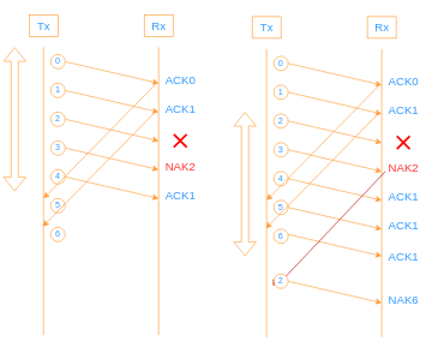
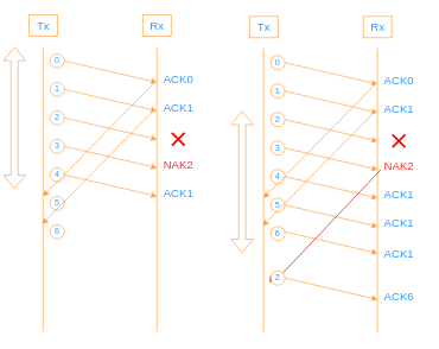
  <mxCell id="0" />
  <mxCell id="1" parent="0" />
  <mxCell id="2" value="" style="endArrow=none;html=1;strokeColor=#FF9933;fontColor=#3399FF;" edge="1" parent="1"><mxGeometry width="50" height="50" relative="1" as="geometry"><mxPoint x="60" y="465" as="sourcePoint" /><mxPoint x="60" y="65" as="targetPoint" /></mxGeometry></mxCell>
  <mxCell id="3" value="" style="endArrow=none;html=1;strokeColor=#FF9933;fontColor=#3399FF;" edge="1" parent="1"><mxGeometry width="50" height="50" relative="1" as="geometry"><mxPoint x="220" y="465" as="sourcePoint" /><mxPoint x="220" y="65" as="targetPoint" /></mxGeometry></mxCell>
  <mxCell id="4" value="&lt;font style=&quot;font-size: 16px;&quot;&gt;Tx&lt;/font&gt;" style="text;html=1;align=center;verticalAlign=middle;resizable=0;points=[];autosize=1;strokeColor=#FF9933;fillColor=none;fontColor=#3399FF;" vertex="1" parent="1"><mxGeometry x="40" y="20" width="40" height="30" as="geometry" /></mxCell>
  <mxCell id="5" value="&lt;font style=&quot;font-size: 16px;&quot;&gt;Rx&lt;/font&gt;" style="text;html=1;align=center;verticalAlign=middle;resizable=0;points=[];autosize=1;strokeColor=#FF9933;fillColor=none;fontColor=#3399FF;" vertex="1" parent="1"><mxGeometry x="200" y="20" width="40" height="30" as="geometry" /></mxCell>
  <mxCell id="6" style="edgeStyle=none;html=1;exitX=1;exitY=0.5;exitDx=0;exitDy=0;strokeColor=#FF9933;fontColor=#3399FF;" edge="1" parent="1" source="7"><mxGeometry relative="1" as="geometry"><mxPoint x="220" y="115" as="targetPoint" /></mxGeometry></mxCell>
  <mxCell id="7" value="0" style="ellipse;whiteSpace=wrap;html=1;aspect=fixed;strokeColor=#FF9933;fontColor=#3399FF;" vertex="1" parent="1"><mxGeometry x="70" y="75" width="20" height="20" as="geometry" /></mxCell>
  <mxCell id="8" value="1" style="ellipse;whiteSpace=wrap;html=1;aspect=fixed;strokeColor=#FF9933;fontColor=#3399FF;" vertex="1" parent="1"><mxGeometry x="70" y="115" width="20" height="20" as="geometry" /></mxCell>
  <mxCell id="9" value="2" style="ellipse;whiteSpace=wrap;html=1;aspect=fixed;strokeColor=#FF9933;fontColor=#3399FF;" vertex="1" parent="1"><mxGeometry x="70" y="155" width="20" height="20" as="geometry" /></mxCell>
  <mxCell id="10" value="3" style="ellipse;whiteSpace=wrap;html=1;aspect=fixed;strokeColor=#FF9933;fontColor=#3399FF;" vertex="1" parent="1"><mxGeometry x="70" y="195" width="20" height="20" as="geometry" /></mxCell>
  <mxCell id="11" value="4" style="ellipse;whiteSpace=wrap;html=1;aspect=fixed;strokeColor=#FF9933;fontColor=#3399FF;" vertex="1" parent="1"><mxGeometry x="70" y="235" width="20" height="20" as="geometry" /></mxCell>
  <mxCell id="12" value="5" style="ellipse;whiteSpace=wrap;html=1;aspect=fixed;strokeColor=#FF9933;fontColor=#3399FF;" vertex="1" parent="1"><mxGeometry x="70" y="275" width="20" height="20" as="geometry" /></mxCell>
  <mxCell id="13" value="6" style="ellipse;whiteSpace=wrap;html=1;aspect=fixed;strokeColor=#FF9933;fontColor=#3399FF;" vertex="1" parent="1"><mxGeometry x="70" y="315" width="20" height="20" as="geometry" /></mxCell>
  <mxCell id="14" value="" style="shape=flexArrow;endArrow=classic;startArrow=classic;html=1;strokeColor=#FF9933;fontColor=#3399FF;" edge="1" parent="1"><mxGeometry width="100" height="100" relative="1" as="geometry"><mxPoint x="20" y="265" as="sourcePoint" /><mxPoint x="20" y="65" as="targetPoint" /></mxGeometry></mxCell>
  <mxCell id="15" style="edgeStyle=none;html=1;exitX=1;exitY=0.5;exitDx=0;exitDy=0;strokeColor=#FF9933;fontColor=#3399FF;" edge="1" parent="1"><mxGeometry relative="1" as="geometry"><mxPoint x="220" y="155" as="targetPoint" /><mxPoint x="90" y="125" as="sourcePoint" /></mxGeometry></mxCell>
  <mxCell id="16" style="edgeStyle=none;html=1;exitX=1;exitY=0.5;exitDx=0;exitDy=0;strokeColor=#FF9933;fontColor=#3399FF;" edge="1" parent="1"><mxGeometry relative="1" as="geometry"><mxPoint x="220" y="195" as="targetPoint" /><mxPoint x="90" y="165" as="sourcePoint" /></mxGeometry></mxCell>
  <mxCell id="17" style="edgeStyle=none;html=1;exitX=1;exitY=0.5;exitDx=0;exitDy=0;strokeColor=#FF9933;fontColor=#3399FF;" edge="1" parent="1"><mxGeometry relative="1" as="geometry"><mxPoint x="220" y="235" as="targetPoint" /><mxPoint x="90" y="205" as="sourcePoint" /></mxGeometry></mxCell>
  <mxCell id="18" style="edgeStyle=none;html=1;exitX=1;exitY=0.5;exitDx=0;exitDy=0;strokeColor=#FF9933;fontColor=#3399FF;" edge="1" parent="1"><mxGeometry relative="1" as="geometry"><mxPoint x="220" y="275" as="targetPoint" /><mxPoint x="90" y="245" as="sourcePoint" /></mxGeometry></mxCell>
  <mxCell id="19" value="&lt;span style=&quot;font-size: 16px;&quot;&gt;ACK0&lt;/span&gt;" style="text;html=1;align=center;verticalAlign=middle;resizable=0;points=[];autosize=1;strokeColor=none;fillColor=none;fontColor=#3399FF;" vertex="1" parent="1"><mxGeometry x="215" y="95" width="70" height="30" as="geometry" /></mxCell>
  <mxCell id="20" value="&lt;span style=&quot;font-size: 16px;&quot;&gt;ACK1&lt;/span&gt;" style="text;html=1;align=center;verticalAlign=middle;resizable=0;points=[];autosize=1;strokeColor=none;fillColor=none;fontColor=#3399FF;" vertex="1" parent="1"><mxGeometry x="215" y="135" width="70" height="30" as="geometry" /></mxCell>
  <mxCell id="21" value="" style="shape=mxgraph.mockup.markup.redX;fillColor=#ff0000;html=1;shadow=0;strokeColor=none;fontSize=16;fontColor=#3399FF;" vertex="1" parent="1"><mxGeometry x="240" y="185" width="20" height="20" as="geometry" /></mxCell>
  <mxCell id="22" value="" style="endArrow=classic;html=1;fontSize=16;exitX=0.014;exitY=0.7;exitDx=0;exitDy=0;exitPerimeter=0;strokeColor=#FF9933;fontColor=#3399FF;" edge="1" parent="1" source="19"><mxGeometry width="50" height="50" relative="1" as="geometry"><mxPoint x="170" y="-25" as="sourcePoint" /><mxPoint x="60" y="275" as="targetPoint" /></mxGeometry></mxCell>
  <mxCell id="23" value="" style="endArrow=classic;html=1;fontSize=16;exitX=0.014;exitY=0.7;exitDx=0;exitDy=0;exitPerimeter=0;strokeColor=#FF9933;fontColor=#3399FF;" edge="1" parent="1"><mxGeometry width="50" height="50" relative="1" as="geometry"><mxPoint x="215" y="155" as="sourcePoint" /><mxPoint x="59.02" y="314" as="targetPoint" /></mxGeometry></mxCell>
  <mxCell id="24" value="&lt;span style=&quot;font-size: 16px;&quot;&gt;ACK1&lt;/span&gt;" style="text;html=1;align=center;verticalAlign=middle;resizable=0;points=[];autosize=1;strokeColor=none;fillColor=none;fontColor=#3399FF;" vertex="1" parent="1"><mxGeometry x="215" y="255" width="70" height="30" as="geometry" /></mxCell>
  <mxCell id="25" value="&lt;span style=&quot;font-size: 16px;&quot;&gt;&lt;font color=&quot;#ff3333&quot;&gt;NAK2&lt;/font&gt;&lt;/span&gt;" style="text;html=1;align=center;verticalAlign=middle;resizable=0;points=[];autosize=1;strokeColor=none;fillColor=none;fontColor=#3399FF;" vertex="1" parent="1"><mxGeometry x="215" y="215" width="70" height="30" as="geometry" /></mxCell>
  <mxCell id="26" value="" style="endArrow=none;html=1;strokeColor=#FF9933;fontColor=#3399FF;" edge="1" parent="1"><mxGeometry width="50" height="50" relative="1" as="geometry"><mxPoint x="370" y="467.5" as="sourcePoint" /><mxPoint x="370" y="67.5" as="targetPoint" /></mxGeometry></mxCell>
  <mxCell id="27" value="" style="endArrow=none;html=1;strokeColor=#FF9933;fontColor=#3399FF;" edge="1" parent="1"><mxGeometry width="50" height="50" relative="1" as="geometry"><mxPoint x="530" y="467.5" as="sourcePoint" /><mxPoint x="530" y="67.5" as="targetPoint" /></mxGeometry></mxCell>
  <mxCell id="28" value="&lt;font style=&quot;font-size: 16px;&quot;&gt;Tx&lt;/font&gt;" style="text;html=1;align=center;verticalAlign=middle;resizable=0;points=[];autosize=1;strokeColor=#FF9933;fillColor=none;fontColor=#3399FF;" vertex="1" parent="1"><mxGeometry x="350" y="22.5" width="40" height="30" as="geometry" /></mxCell>
  <mxCell id="29" value="&lt;font style=&quot;font-size: 16px;&quot;&gt;Rx&lt;/font&gt;" style="text;html=1;align=center;verticalAlign=middle;resizable=0;points=[];autosize=1;strokeColor=#FF9933;fillColor=none;fontColor=#3399FF;" vertex="1" parent="1"><mxGeometry x="510" y="22.5" width="40" height="30" as="geometry" /></mxCell>
  <mxCell id="30" style="edgeStyle=none;html=1;exitX=1;exitY=0.5;exitDx=0;exitDy=0;strokeColor=#FF9933;fontColor=#3399FF;" edge="1" source="31" parent="1"><mxGeometry relative="1" as="geometry"><mxPoint x="530" y="117.5" as="targetPoint" /></mxGeometry></mxCell>
  <mxCell id="31" value="0" style="ellipse;whiteSpace=wrap;html=1;aspect=fixed;strokeColor=#FF9933;fontColor=#3399FF;" vertex="1" parent="1"><mxGeometry x="380" y="77.5" width="20" height="20" as="geometry" /></mxCell>
  <mxCell id="32" value="1" style="ellipse;whiteSpace=wrap;html=1;aspect=fixed;strokeColor=#FF9933;fontColor=#3399FF;" vertex="1" parent="1"><mxGeometry x="380" y="117.5" width="20" height="20" as="geometry" /></mxCell>
  <mxCell id="33" value="2" style="ellipse;whiteSpace=wrap;html=1;aspect=fixed;strokeColor=#FF9933;fontColor=#3399FF;" vertex="1" parent="1"><mxGeometry x="380" y="157.5" width="20" height="20" as="geometry" /></mxCell>
  <mxCell id="34" value="3" style="ellipse;whiteSpace=wrap;html=1;aspect=fixed;strokeColor=#FF9933;fontColor=#3399FF;" vertex="1" parent="1"><mxGeometry x="380" y="197.5" width="20" height="20" as="geometry" /></mxCell>
  <mxCell id="35" value="4" style="ellipse;whiteSpace=wrap;html=1;aspect=fixed;strokeColor=#FF9933;fontColor=#3399FF;" vertex="1" parent="1"><mxGeometry x="380" y="237.5" width="20" height="20" as="geometry" /></mxCell>
  <mxCell id="36" value="5" style="ellipse;whiteSpace=wrap;html=1;aspect=fixed;strokeColor=#FF9933;fontColor=#3399FF;" vertex="1" parent="1"><mxGeometry x="380" y="277.5" width="20" height="20" as="geometry" /></mxCell>
  <mxCell id="37" value="6" style="ellipse;whiteSpace=wrap;html=1;aspect=fixed;strokeColor=#FF9933;fontColor=#3399FF;" vertex="1" parent="1"><mxGeometry x="380" y="317.5" width="20" height="20" as="geometry" /></mxCell>
  <mxCell id="38" value="" style="shape=flexArrow;endArrow=classic;startArrow=classic;html=1;strokeColor=#FF9933;fontColor=#3399FF;" edge="1" parent="1"><mxGeometry width="100" height="100" relative="1" as="geometry"><mxPoint x="340" y="355" as="sourcePoint" /><mxPoint x="340" y="155" as="targetPoint" /></mxGeometry></mxCell>
  <mxCell id="39" style="edgeStyle=none;html=1;exitX=1;exitY=0.5;exitDx=0;exitDy=0;strokeColor=#FF9933;fontColor=#3399FF;" edge="1" parent="1"><mxGeometry relative="1" as="geometry"><mxPoint x="530" y="157.5" as="targetPoint" /><mxPoint x="400" y="127.5" as="sourcePoint" /></mxGeometry></mxCell>
  <mxCell id="40" style="edgeStyle=none;html=1;exitX=1;exitY=0.5;exitDx=0;exitDy=0;strokeColor=#FF9933;fontColor=#3399FF;" edge="1" parent="1"><mxGeometry relative="1" as="geometry"><mxPoint x="530" y="197.5" as="targetPoint" /><mxPoint x="400" y="167.5" as="sourcePoint" /></mxGeometry></mxCell>
  <mxCell id="41" style="edgeStyle=none;html=1;exitX=1;exitY=0.5;exitDx=0;exitDy=0;strokeColor=#FF9933;fontColor=#3399FF;" edge="1" parent="1"><mxGeometry relative="1" as="geometry"><mxPoint x="530" y="237.5" as="targetPoint" /><mxPoint x="400" y="207.5" as="sourcePoint" /></mxGeometry></mxCell>
  <mxCell id="42" style="edgeStyle=none;html=1;exitX=1;exitY=0.5;exitDx=0;exitDy=0;strokeColor=#FF9933;fontColor=#3399FF;" edge="1" parent="1"><mxGeometry relative="1" as="geometry"><mxPoint x="530" y="277.5" as="targetPoint" /><mxPoint x="400" y="247.5" as="sourcePoint" /></mxGeometry></mxCell>
  <mxCell id="43" value="&lt;span style=&quot;font-size: 16px;&quot;&gt;ACK0&lt;/span&gt;" style="text;html=1;align=center;verticalAlign=middle;resizable=0;points=[];autosize=1;strokeColor=none;fillColor=none;fontColor=#3399FF;" vertex="1" parent="1"><mxGeometry x="525" y="97.5" width="70" height="30" as="geometry" /></mxCell>
  <mxCell id="44" value="&lt;span style=&quot;font-size: 16px;&quot;&gt;ACK1&lt;/span&gt;" style="text;html=1;align=center;verticalAlign=middle;resizable=0;points=[];autosize=1;strokeColor=none;fillColor=none;fontColor=#3399FF;" vertex="1" parent="1"><mxGeometry x="525" y="137.5" width="70" height="30" as="geometry" /></mxCell>
  <mxCell id="45" value="" style="shape=mxgraph.mockup.markup.redX;fillColor=#ff0000;html=1;shadow=0;strokeColor=none;fontSize=16;fontColor=#3399FF;" vertex="1" parent="1"><mxGeometry x="550" y="187.5" width="20" height="20" as="geometry" /></mxCell>
  <mxCell id="46" value="" style="endArrow=classic;html=1;fontSize=16;exitX=0.014;exitY=0.7;exitDx=0;exitDy=0;exitPerimeter=0;strokeColor=#FF9933;fontColor=#3399FF;" edge="1" source="43" parent="1"><mxGeometry width="50" height="50" relative="1" as="geometry"><mxPoint x="480" y="-22.5" as="sourcePoint" /><mxPoint x="370" y="277.5" as="targetPoint" /></mxGeometry></mxCell>
  <mxCell id="47" value="" style="endArrow=classic;html=1;fontSize=16;exitX=0.014;exitY=0.7;exitDx=0;exitDy=0;exitPerimeter=0;strokeColor=#FF9933;fontColor=#3399FF;" edge="1" parent="1"><mxGeometry width="50" height="50" relative="1" as="geometry"><mxPoint x="525" y="157.5" as="sourcePoint" /><mxPoint x="369.02" y="316.5" as="targetPoint" /></mxGeometry></mxCell>
  <mxCell id="48" value="&lt;span style=&quot;font-size: 16px;&quot;&gt;ACK1&lt;/span&gt;" style="text;html=1;align=center;verticalAlign=middle;resizable=0;points=[];autosize=1;strokeColor=none;fillColor=none;fontColor=#3399FF;" vertex="1" parent="1"><mxGeometry x="525" y="257.5" width="70" height="30" as="geometry" /></mxCell>
  <mxCell id="49" value="&lt;span style=&quot;font-size: 16px;&quot;&gt;&lt;font color=&quot;#ff3333&quot;&gt;NAK2&lt;/font&gt;&lt;/span&gt;" style="text;html=1;align=center;verticalAlign=middle;resizable=0;points=[];autosize=1;strokeColor=none;fillColor=none;fontColor=#3399FF;" vertex="1" parent="1"><mxGeometry x="525" y="217.5" width="70" height="30" as="geometry" /></mxCell>
  <mxCell id="50" style="edgeStyle=none;html=1;exitX=1;exitY=0.5;exitDx=0;exitDy=0;strokeColor=#FF9933;fontColor=#3399FF;" edge="1" parent="1"><mxGeometry relative="1" as="geometry"><mxPoint x="530" y="317.5" as="targetPoint" /><mxPoint x="400" y="287.5" as="sourcePoint" /></mxGeometry></mxCell>
  <mxCell id="51" style="edgeStyle=none;html=1;exitX=1;exitY=0.5;exitDx=0;exitDy=0;strokeColor=#FF9933;fontColor=#3399FF;" edge="1" parent="1"><mxGeometry relative="1" as="geometry"><mxPoint x="530" y="355" as="targetPoint" /><mxPoint x="400" y="325" as="sourcePoint" /></mxGeometry></mxCell>
  <mxCell id="52" value="&lt;span style=&quot;font-size: 16px;&quot;&gt;ACK1&lt;/span&gt;" style="text;html=1;align=center;verticalAlign=middle;resizable=0;points=[];autosize=1;strokeColor=none;fillColor=none;fontColor=#3399FF;" vertex="1" parent="1"><mxGeometry x="525" y="297.5" width="70" height="30" as="geometry" /></mxCell>
  <mxCell id="53" value="&lt;span style=&quot;font-size: 16px;&quot;&gt;ACK1&lt;/span&gt;" style="text;html=1;align=center;verticalAlign=middle;resizable=0;points=[];autosize=1;strokeColor=none;fillColor=none;fontColor=#3399FF;" vertex="1" parent="1"><mxGeometry x="525" y="340" width="70" height="30" as="geometry" /></mxCell>
  <mxCell id="54" value="" style="endArrow=classic;html=1;fontSize=16;exitX=0.014;exitY=0.7;exitDx=0;exitDy=0;exitPerimeter=0;strokeColor=#B20000;fontColor=#3399FF;fillColor=#e51400;startArrow=none;" edge="1" parent="1" source="56"><mxGeometry width="50" height="50" relative="1" as="geometry"><mxPoint x="535" y="237.5" as="sourcePoint" /><mxPoint x="379.02" y="396.5" as="targetPoint" /></mxGeometry></mxCell>
  <mxCell id="55" value="" style="endArrow=none;html=1;fontSize=16;exitX=0.014;exitY=0.7;exitDx=0;exitDy=0;exitPerimeter=0;strokeColor=#B20000;fontColor=#3399FF;fillColor=#e51400;entryX=1;entryY=0;entryDx=0;entryDy=0;" edge="1" parent="1" target="56"><mxGeometry width="50" height="50" relative="1" as="geometry"><mxPoint x="535" y="237.5" as="sourcePoint" /><mxPoint x="420" y="360" as="targetPoint" /></mxGeometry></mxCell>
  <mxCell id="56" value="2" style="ellipse;whiteSpace=wrap;html=1;aspect=fixed;strokeColor=#FF9933;fontColor=#3399FF;" vertex="1" parent="1"><mxGeometry x="380" y="380" width="20" height="20" as="geometry" /></mxCell>
  <mxCell id="57" style="edgeStyle=none;html=1;exitX=1;exitY=0.5;exitDx=0;exitDy=0;strokeColor=#FF9933;fontColor=#3399FF;" edge="1" parent="1"><mxGeometry relative="1" as="geometry"><mxPoint x="530" y="420" as="targetPoint" /><mxPoint x="400" y="390" as="sourcePoint" /></mxGeometry></mxCell>
- <mxCell id="58" value="&lt;span style=&quot;font-size: 16px;&quot;&gt;NAK6&lt;/span&gt;" style="text;html=1;align=center;verticalAlign=middle;resizable=0;points=[];autosize=1;strokeColor=none;fillColor=none;fontColor=#3399FF;" vertex="1" parent="1"><mxGeometry x="525" y="400" width="70" height="30" as="geometry" /></mxCell>
+ <mxCell id="58" value="&lt;span style=&quot;font-size: 16px;&quot;&gt;ACK6&lt;/span&gt;" style="text;html=1;align=center;verticalAlign=middle;resizable=0;points=[];autosize=1;strokeColor=none;fillColor=none;fontColor=#3399FF;" vertex="1" parent="1"><mxGeometry x="525" y="400" width="70" height="30" as="geometry" /></mxCell>
